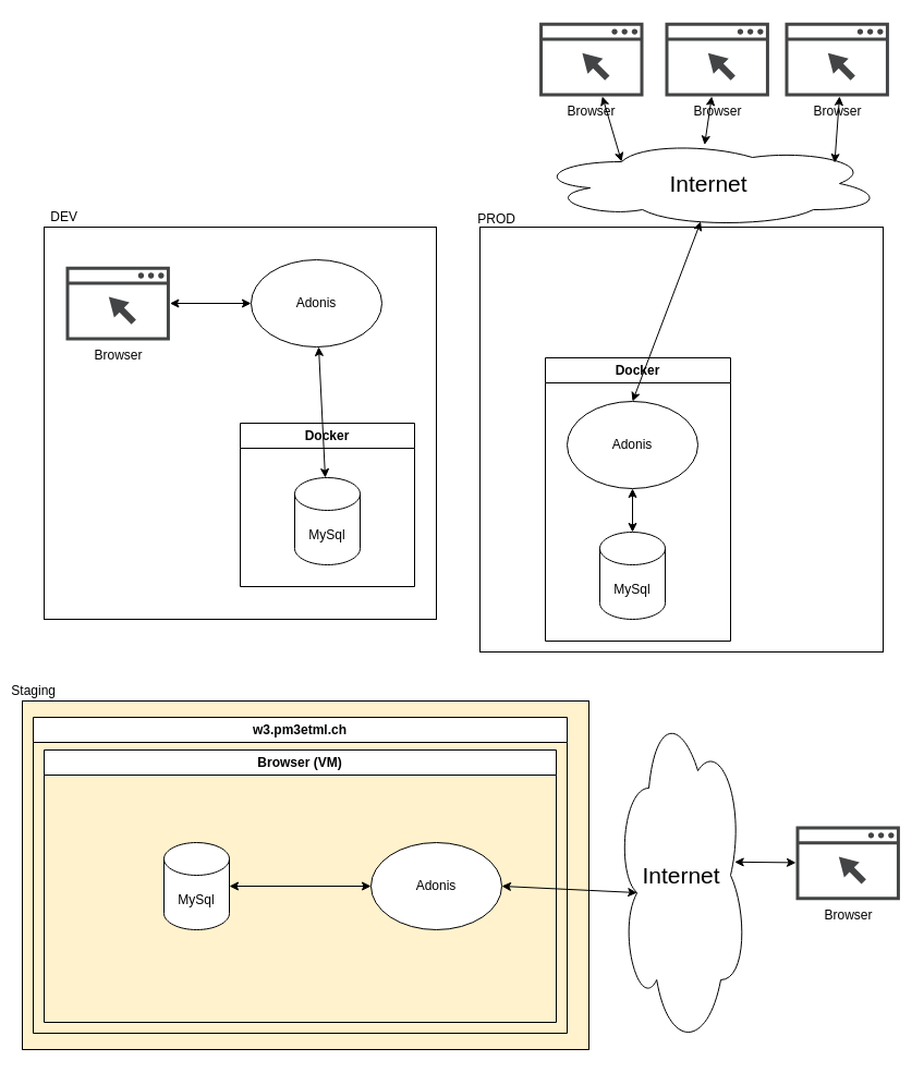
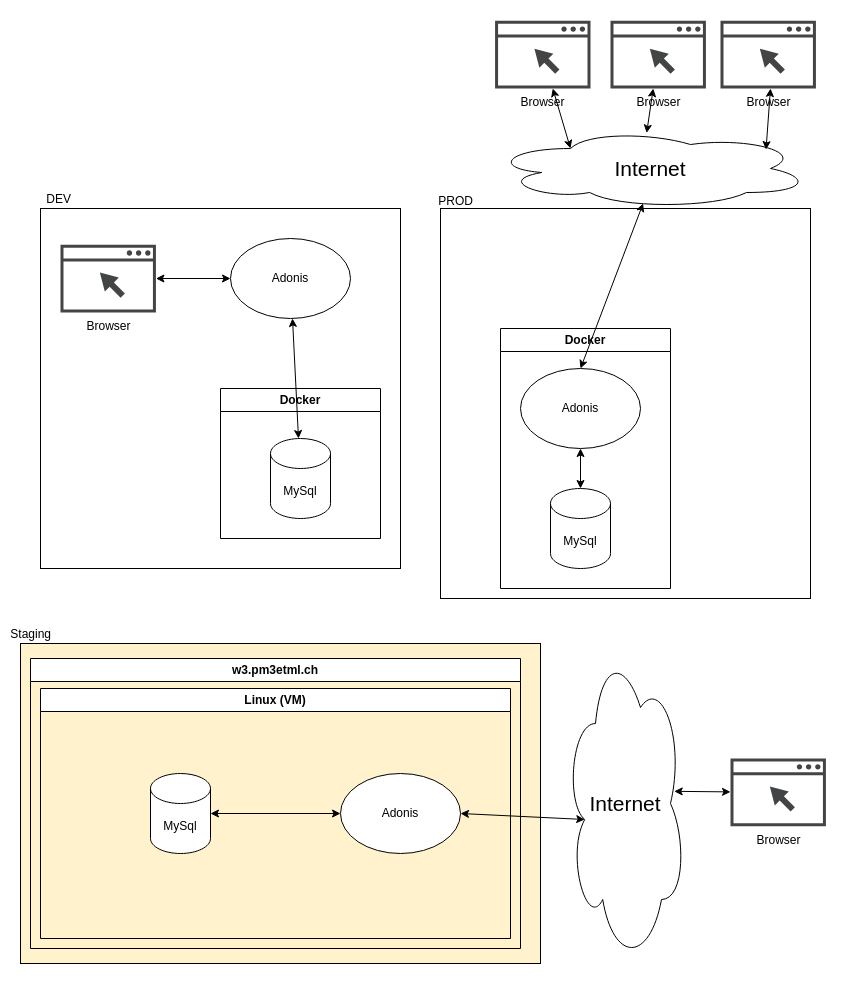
  <mxCell id="0" />
  <mxCell id="1" parent="0" />
  <mxCell id="2" value="Staging" style="rounded=0;whiteSpace=wrap;html=1;labelPosition=left;verticalLabelPosition=top;align=right;verticalAlign=bottom;spacingRight=-33;fillColor=#fff2cc;" vertex="1" parent="1"><mxGeometry x="20" y="643" width="520" height="320" as="geometry" /></mxCell>
  <mxCell id="3" value="DEV" style="rounded=0;whiteSpace=wrap;html=1;labelPosition=left;verticalLabelPosition=top;align=right;verticalAlign=bottom;spacingRight=-33;" vertex="1" parent="1"><mxGeometry x="40" y="208" width="360" height="360" as="geometry" /></mxCell>
  <mxCell id="4" value="PROD" style="rounded=0;whiteSpace=wrap;html=1;labelPosition=left;verticalLabelPosition=top;align=right;verticalAlign=bottom;spacing=0;spacingLeft=0;spacingRight=-33;" vertex="1" parent="1"><mxGeometry x="440" y="208" width="370" height="390" as="geometry" /></mxCell>
  <mxCell id="5" value="Docker" style="swimlane;whiteSpace=wrap;html=1;" vertex="1" parent="1"><mxGeometry x="220" y="388" width="160" height="150" as="geometry" /></mxCell>
  <mxCell id="6" value="&lt;div&gt;MySql&lt;/div&gt;" style="shape=cylinder3;whiteSpace=wrap;html=1;boundedLbl=1;backgroundOutline=1;size=15;" vertex="1" parent="5"><mxGeometry x="50" y="50" width="60" height="80" as="geometry" /></mxCell>
  <mxCell id="7" value="Browser" style="sketch=0;pointerEvents=1;shadow=0;dashed=0;html=1;strokeColor=none;fillColor=#434445;aspect=fixed;labelPosition=center;verticalLabelPosition=bottom;verticalAlign=top;align=center;outlineConnect=0;shape=mxgraph.vvd.web_browser;" vertex="1" parent="1"><mxGeometry x="60" y="244.13" width="95.42" height="67.75" as="geometry" /></mxCell>
  <mxCell id="8" value="Adonis" style="ellipse;whiteSpace=wrap;html=1;" vertex="1" parent="1"><mxGeometry x="230" y="238" width="120" height="80" as="geometry" /></mxCell>
  <mxCell id="9" value="" style="endArrow=classic;startArrow=classic;html=1;rounded=0;" edge="1" parent="1" source="8" target="6"><mxGeometry width="50" height="50" relative="1" as="geometry"><mxPoint x="120" y="438" as="sourcePoint" /><mxPoint x="170" y="388" as="targetPoint" /></mxGeometry></mxCell>
  <mxCell id="10" value="" style="endArrow=classic;startArrow=classic;html=1;rounded=0;entryX=0;entryY=0.5;entryDx=0;entryDy=0;" edge="1" parent="1" source="7" target="8"><mxGeometry width="50" height="50" relative="1" as="geometry"><mxPoint x="70" y="318" as="sourcePoint" /><mxPoint x="120" y="268" as="targetPoint" /></mxGeometry></mxCell>
  <mxCell id="11" value="Docker" style="swimlane;whiteSpace=wrap;html=1;" vertex="1" parent="1"><mxGeometry x="500" y="328" width="170" height="260" as="geometry" /></mxCell>
  <mxCell id="12" value="MySql" style="shape=cylinder3;whiteSpace=wrap;html=1;boundedLbl=1;backgroundOutline=1;size=15;" vertex="1" parent="11"><mxGeometry x="50" y="160" width="60" height="80" as="geometry" /></mxCell>
  <mxCell id="13" value="Adonis" style="ellipse;whiteSpace=wrap;html=1;" vertex="1" parent="11"><mxGeometry x="20" y="40" width="120" height="80" as="geometry" /></mxCell>
  <mxCell id="14" value="" style="endArrow=classic;startArrow=classic;html=1;rounded=0;entryX=0.5;entryY=1;entryDx=0;entryDy=0;exitX=0.5;exitY=0;exitDx=0;exitDy=0;exitPerimeter=0;" edge="1" parent="11" source="12" target="13"><mxGeometry width="50" height="50" relative="1" as="geometry"><mxPoint x="50" y="190" as="sourcePoint" /><mxPoint x="100" y="140" as="targetPoint" /></mxGeometry></mxCell>
  <mxCell id="15" value="Browser" style="sketch=0;pointerEvents=1;shadow=0;dashed=0;html=1;strokeColor=none;fillColor=#434445;aspect=fixed;labelPosition=center;verticalLabelPosition=bottom;verticalAlign=top;align=center;outlineConnect=0;shape=mxgraph.vvd.web_browser;" vertex="1" parent="1"><mxGeometry x="494.58" y="20.25" width="95.42" height="67.75" as="geometry" /></mxCell>
  <mxCell id="16" value="Browser" style="sketch=0;pointerEvents=1;shadow=0;dashed=0;html=1;strokeColor=none;fillColor=#434445;aspect=fixed;labelPosition=center;verticalLabelPosition=bottom;verticalAlign=top;align=center;outlineConnect=0;shape=mxgraph.vvd.web_browser;" vertex="1" parent="1"><mxGeometry x="610" y="20.25" width="95.42" height="67.75" as="geometry" /></mxCell>
  <mxCell id="17" value="Browser" style="sketch=0;pointerEvents=1;shadow=0;dashed=0;html=1;strokeColor=none;fillColor=#434445;aspect=fixed;labelPosition=center;verticalLabelPosition=bottom;verticalAlign=top;align=center;outlineConnect=0;shape=mxgraph.vvd.web_browser;" vertex="1" parent="1"><mxGeometry x="720" y="20.25" width="95.42" height="67.75" as="geometry" /></mxCell>
  <mxCell id="18" value="Internet" style="ellipse;shape=cloud;whiteSpace=wrap;html=1;fontSize=21;" vertex="1" parent="1"><mxGeometry x="490" y="128" width="320" height="80" as="geometry" /></mxCell>
  <mxCell id="19" value="" style="endArrow=classic;startArrow=classic;html=1;rounded=0;exitX=0.25;exitY=0.25;exitDx=0;exitDy=0;exitPerimeter=0;" edge="1" parent="1" source="18" target="15"><mxGeometry width="50" height="50" relative="1" as="geometry"><mxPoint x="360" y="88" as="sourcePoint" /><mxPoint x="410" y="38" as="targetPoint" /></mxGeometry></mxCell>
  <mxCell id="20" value="" style="endArrow=classic;startArrow=classic;html=1;rounded=0;exitX=0.488;exitY=0.056;exitDx=0;exitDy=0;exitPerimeter=0;" edge="1" parent="1" source="18" target="16"><mxGeometry width="50" height="50" relative="1" as="geometry"><mxPoint x="250" y="138" as="sourcePoint" /><mxPoint x="300" y="88" as="targetPoint" /></mxGeometry></mxCell>
  <mxCell id="21" value="" style="endArrow=classic;startArrow=classic;html=1;rounded=0;entryX=0.524;entryY=1;entryDx=0;entryDy=0;entryPerimeter=0;exitX=0.861;exitY=0.263;exitDx=0;exitDy=0;exitPerimeter=0;" edge="1" parent="1" source="18" target="17"><mxGeometry width="50" height="50" relative="1" as="geometry"><mxPoint x="760" y="238" as="sourcePoint" /><mxPoint x="810" y="188" as="targetPoint" /></mxGeometry></mxCell>
  <mxCell id="22" value="" style="endArrow=classic;startArrow=classic;html=1;rounded=0;entryX=0.477;entryY=0.936;entryDx=0;entryDy=0;entryPerimeter=0;exitX=0.5;exitY=0;exitDx=0;exitDy=0;" edge="1" parent="1" source="13" target="18"><mxGeometry width="50" height="50" relative="1" as="geometry"><mxPoint x="600" y="318" as="sourcePoint" /><mxPoint x="650" y="268" as="targetPoint" /></mxGeometry></mxCell>
  <mxCell id="23" value="w3.pm3etml.ch" style="swimlane;whiteSpace=wrap;html=1;" vertex="1" parent="1"><mxGeometry x="30" y="658" width="490" height="290" as="geometry" /></mxCell>
- <mxCell id="24" value="Browser (VM)" style="swimlane;whiteSpace=wrap;html=1;" vertex="1" parent="23"><mxGeometry x="10" y="30" width="470" height="250" as="geometry" /></mxCell>
+ <mxCell id="24" value="Linux (VM)" style="swimlane;whiteSpace=wrap;html=1;" vertex="1" parent="23"><mxGeometry x="10" y="30" width="470" height="250" as="geometry" /></mxCell>
  <mxCell id="25" value="MySql" style="shape=cylinder3;whiteSpace=wrap;html=1;boundedLbl=1;backgroundOutline=1;size=15;" vertex="1" parent="24"><mxGeometry x="110" y="85" width="60" height="80" as="geometry" /></mxCell>
  <mxCell id="26" value="Adonis" style="ellipse;whiteSpace=wrap;html=1;" vertex="1" parent="24"><mxGeometry x="300" y="85" width="120" height="80" as="geometry" /></mxCell>
  <mxCell id="27" value="" style="endArrow=classic;startArrow=classic;html=1;rounded=0;entryX=1;entryY=0.5;entryDx=0;entryDy=0;entryPerimeter=0;exitX=0;exitY=0.5;exitDx=0;exitDy=0;" edge="1" parent="24" source="26" target="25"><mxGeometry width="50" height="50" relative="1" as="geometry"><mxPoint x="230" y="220" as="sourcePoint" /><mxPoint x="280" y="170" as="targetPoint" /></mxGeometry></mxCell>
  <mxCell id="28" value="Browser" style="sketch=0;pointerEvents=1;shadow=0;dashed=0;html=1;strokeColor=none;fillColor=#434445;aspect=fixed;labelPosition=center;verticalLabelPosition=bottom;verticalAlign=top;align=center;outlineConnect=0;shape=mxgraph.vvd.web_browser;" vertex="1" parent="1"><mxGeometry x="730" y="758" width="95.42" height="67.75" as="geometry" /></mxCell>
  <mxCell id="29" value="Internet" style="ellipse;shape=cloud;whiteSpace=wrap;html=1;fontSize=21;" vertex="1" parent="1"><mxGeometry x="565" y="643" width="120" height="320" as="geometry" /></mxCell>
  <mxCell id="30" value="" style="endArrow=classic;startArrow=classic;html=1;rounded=0;exitX=0.906;exitY=0.462;exitDx=0;exitDy=0;exitPerimeter=0;" edge="1" parent="1" source="29" target="28"><mxGeometry width="50" height="50" relative="1" as="geometry"><mxPoint x="610" y="848" as="sourcePoint" /><mxPoint x="660" y="798" as="targetPoint" /></mxGeometry></mxCell>
  <mxCell id="31" value="" style="endArrow=classic;startArrow=classic;html=1;rounded=0;entryX=0.16;entryY=0.55;entryDx=0;entryDy=0;entryPerimeter=0;exitX=1;exitY=0.5;exitDx=0;exitDy=0;" edge="1" parent="1" source="26" target="29"><mxGeometry width="50" height="50" relative="1" as="geometry"><mxPoint x="450" y="908" as="sourcePoint" /><mxPoint x="500" y="858" as="targetPoint" /></mxGeometry></mxCell>
